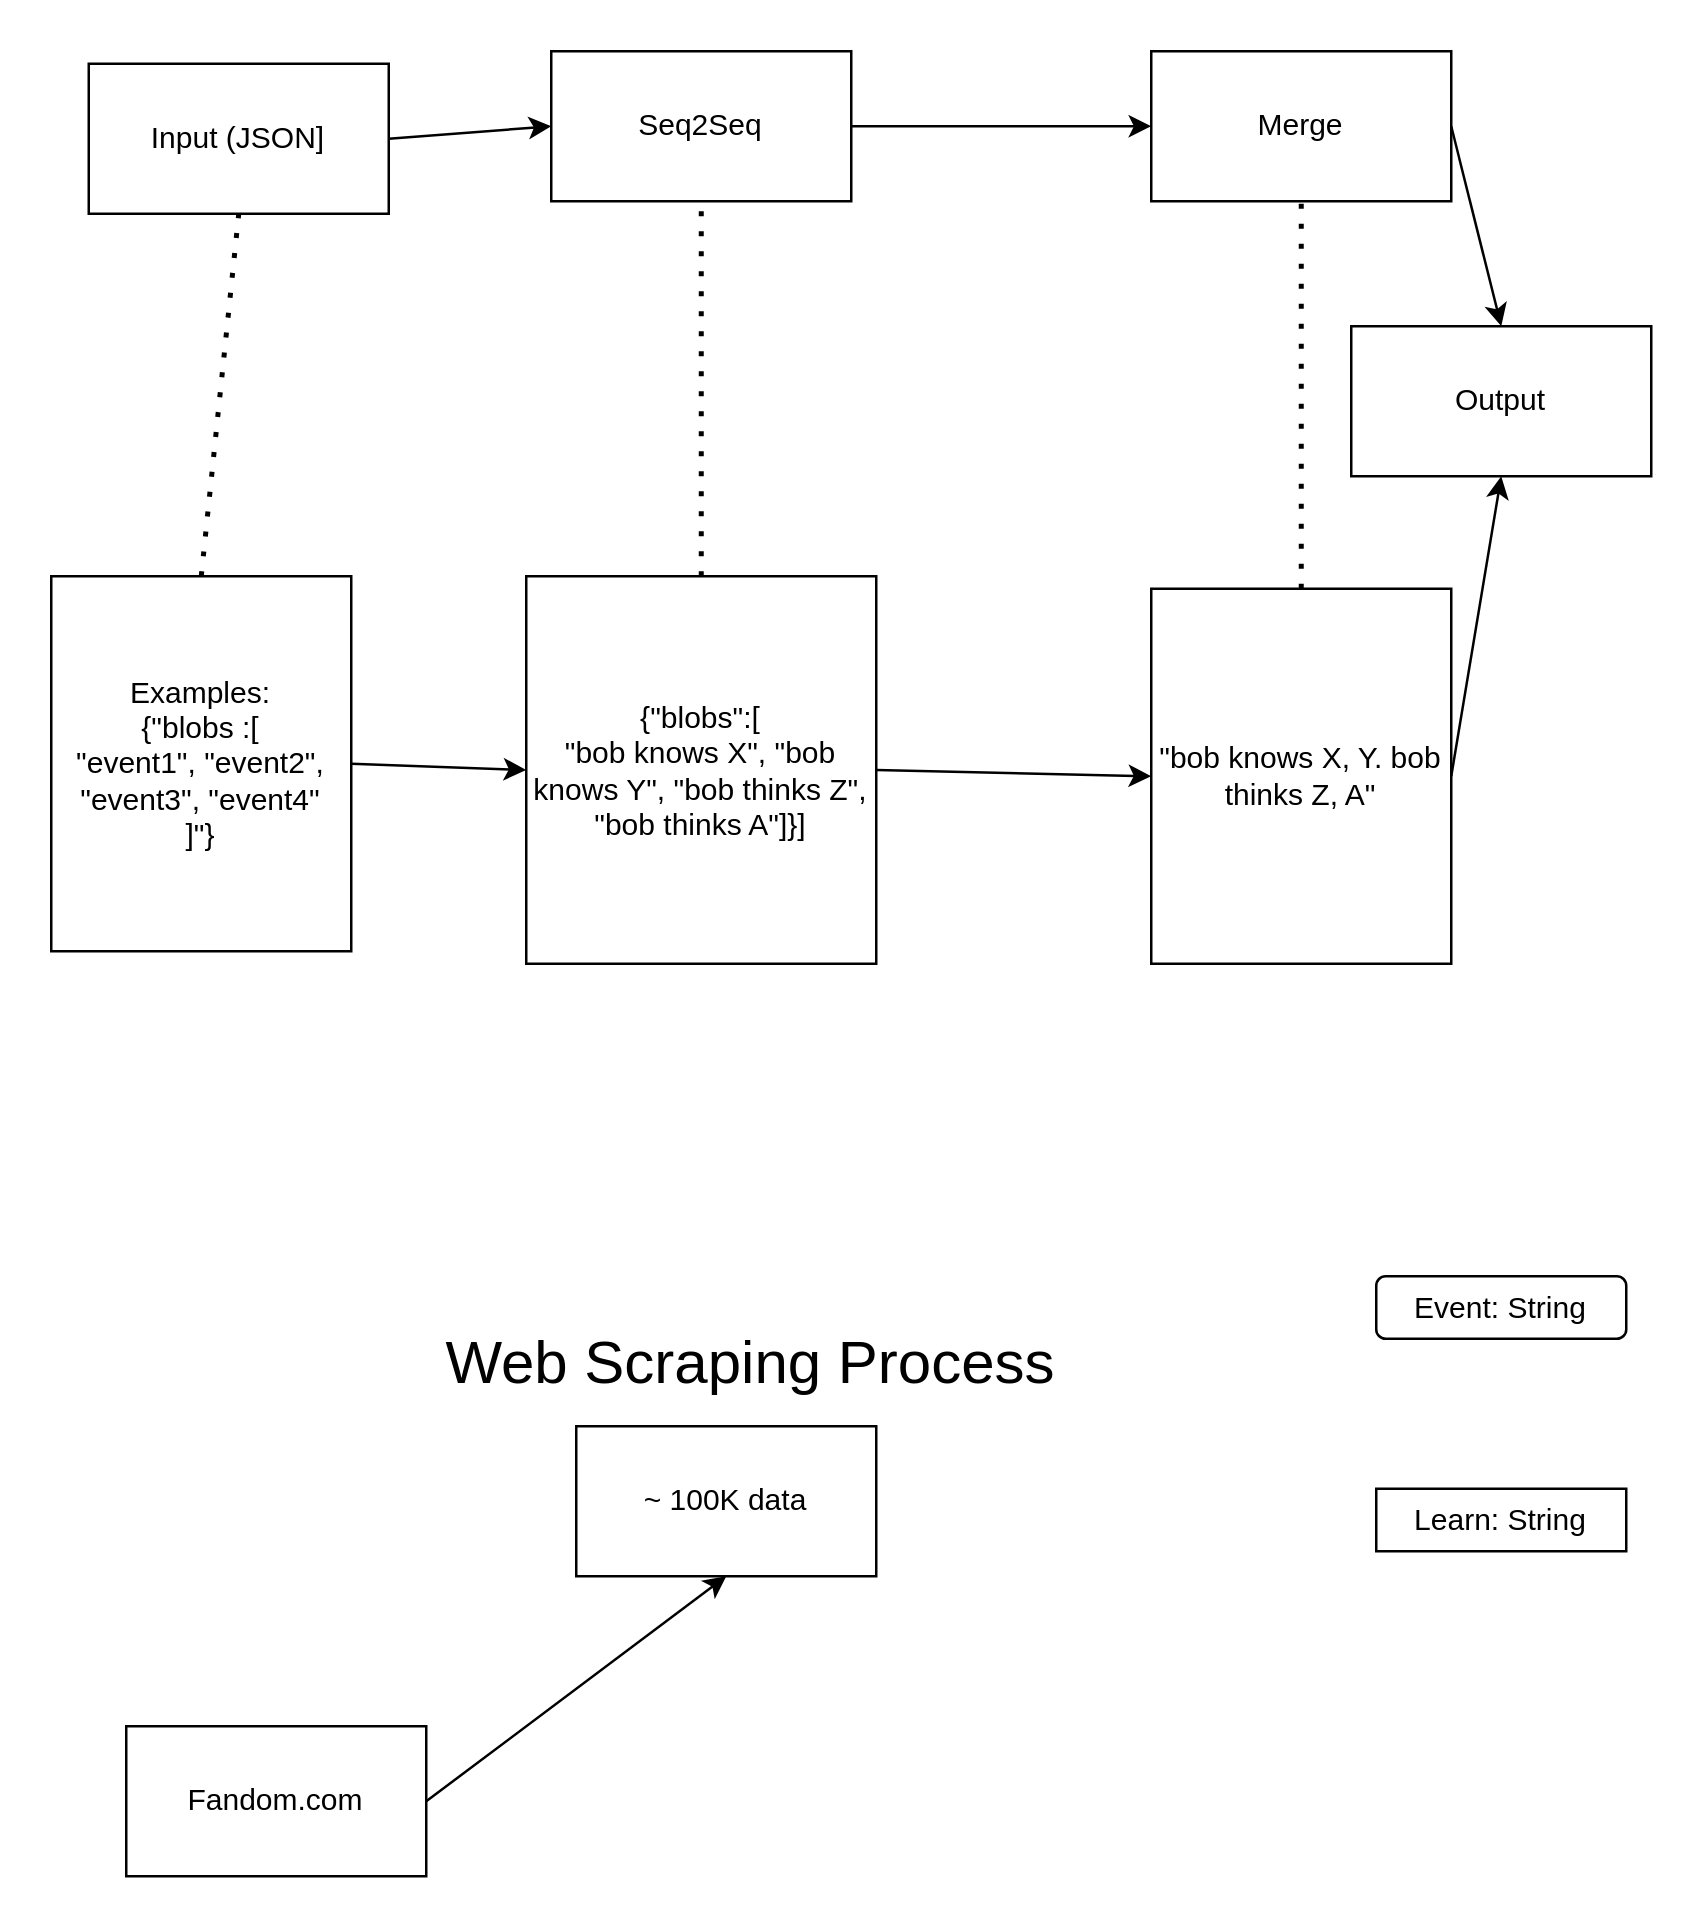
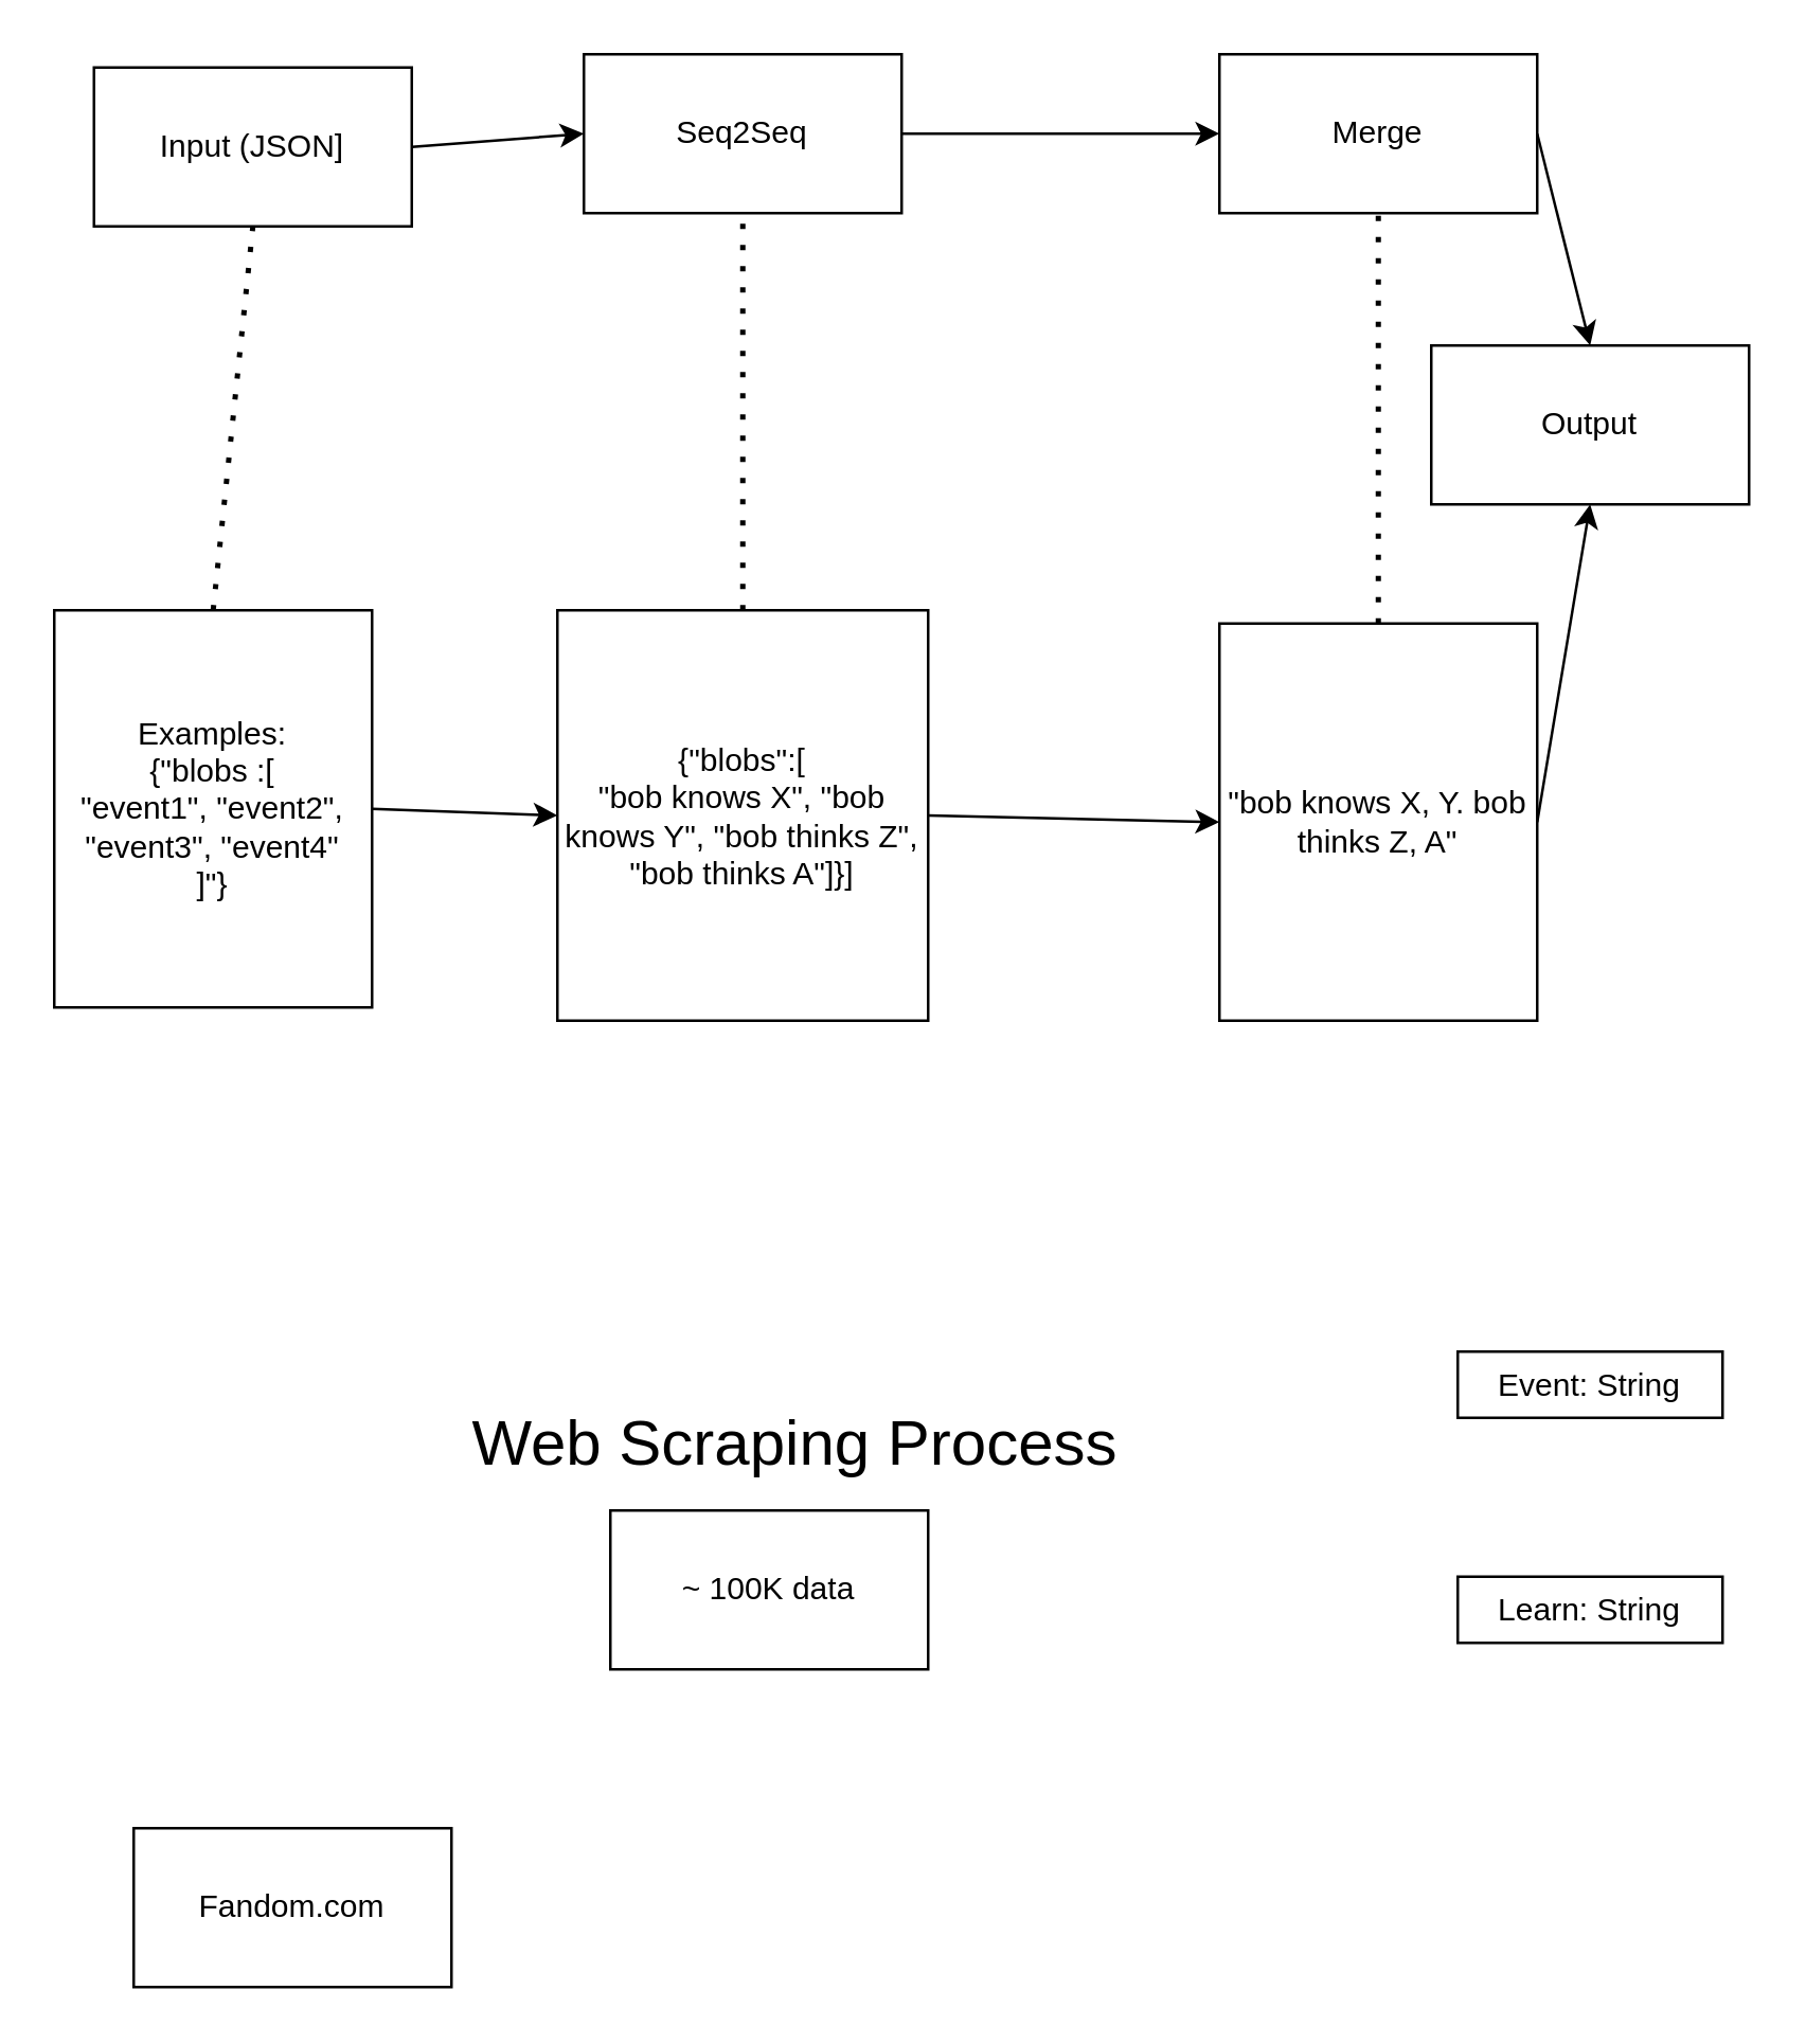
  <mxCell id="0" />
  <mxCell id="1" parent="0" />
  <mxCell id="2" style="edgeStyle=none;html=1;exitX=1;exitY=0.5;exitDx=0;exitDy=0;entryX=0;entryY=0.5;entryDx=0;entryDy=0;" parent="1" source="3" target="5" edge="1"><mxGeometry relative="1" as="geometry" /></mxCell>
  <mxCell id="3" value="Input (JSON]" style="rounded=0;whiteSpace=wrap;html=1;" parent="1" vertex="1"><mxGeometry x="35" y="25" width="120" height="60" as="geometry" /></mxCell>
  <mxCell id="4" style="edgeStyle=none;html=1;exitX=1;exitY=0.5;exitDx=0;exitDy=0;entryX=0;entryY=0.5;entryDx=0;entryDy=0;" parent="1" source="5" target="11" edge="1"><mxGeometry relative="1" as="geometry" /></mxCell>
  <mxCell id="5" value="Seq2Seq" style="rounded=0;whiteSpace=wrap;html=1;" parent="1" vertex="1"><mxGeometry x="220" y="20" width="120" height="60" as="geometry" /></mxCell>
  <mxCell id="6" value="Output" style="rounded=0;whiteSpace=wrap;html=1;" parent="1" vertex="1"><mxGeometry x="540" y="130" width="120" height="60" as="geometry" /></mxCell>
  <mxCell id="7" style="edgeStyle=none;html=1;exitX=1;exitY=0.5;exitDx=0;exitDy=0;entryX=0;entryY=0.5;entryDx=0;entryDy=0;" parent="1" source="8" target="13" edge="1"><mxGeometry relative="1" as="geometry"><mxPoint x="200" y="305" as="targetPoint" /></mxGeometry></mxCell>
  <mxCell id="8" value="Examples:&lt;br&gt;{&quot;blobs :[&lt;br&gt;&quot;event1&quot;, &quot;event2&quot;, &quot;event3&quot;, &quot;event4&quot;&lt;br&gt;]&quot;}" style="rounded=0;whiteSpace=wrap;html=1;" parent="1" vertex="1"><mxGeometry x="20" y="230" width="120" height="150" as="geometry" /></mxCell>
  <mxCell id="9" value="" style="endArrow=none;dashed=1;html=1;dashPattern=1 3;strokeWidth=2;exitX=0.5;exitY=0;exitDx=0;exitDy=0;entryX=0.5;entryY=1;entryDx=0;entryDy=0;" parent="1" source="8" target="3" edge="1"><mxGeometry width="50" height="50" relative="1" as="geometry"><mxPoint x="90" y="200" as="sourcePoint" /><mxPoint x="140" y="150" as="targetPoint" /></mxGeometry></mxCell>
  <mxCell id="10" style="edgeStyle=none;html=1;exitX=1;exitY=0.5;exitDx=0;exitDy=0;entryX=0.5;entryY=0;entryDx=0;entryDy=0;" parent="1" source="11" target="6" edge="1"><mxGeometry relative="1" as="geometry" /></mxCell>
  <mxCell id="11" value="Merge" style="rounded=0;whiteSpace=wrap;html=1;" parent="1" vertex="1"><mxGeometry x="460" y="20" width="120" height="60" as="geometry" /></mxCell>
  <mxCell id="12" style="edgeStyle=none;html=1;exitX=1;exitY=0.5;exitDx=0;exitDy=0;entryX=0;entryY=0.5;entryDx=0;entryDy=0;" parent="1" source="13" target="16" edge="1"><mxGeometry relative="1" as="geometry" /></mxCell>
  <mxCell id="13" value="{&quot;blobs&quot;:[&lt;br&gt;&quot;bob knows X&quot;, &quot;bob knows Y&quot;, &quot;bob thinks Z&quot;, &quot;bob thinks A&quot;]}]" style="rounded=0;whiteSpace=wrap;html=1;" parent="1" vertex="1"><mxGeometry x="210" y="230" width="140" height="155" as="geometry" /></mxCell>
  <mxCell id="14" value="" style="endArrow=none;dashed=1;html=1;dashPattern=1 3;strokeWidth=2;exitX=0.5;exitY=0;exitDx=0;exitDy=0;" parent="1" source="13" target="5" edge="1"><mxGeometry width="50" height="50" relative="1" as="geometry"><mxPoint x="300" y="270" as="sourcePoint" /><mxPoint x="310" y="170" as="targetPoint" /></mxGeometry></mxCell>
  <mxCell id="15" style="edgeStyle=none;html=1;exitX=1;exitY=0.5;exitDx=0;exitDy=0;entryX=0.5;entryY=1;entryDx=0;entryDy=0;" parent="1" source="16" target="6" edge="1"><mxGeometry relative="1" as="geometry" /></mxCell>
  <mxCell id="16" value="&quot;bob knows X, Y. bob thinks Z, A&quot;" style="rounded=0;whiteSpace=wrap;html=1;" parent="1" vertex="1"><mxGeometry x="460" y="235" width="120" height="150" as="geometry" /></mxCell>
  <mxCell id="17" value="" style="endArrow=none;dashed=1;html=1;dashPattern=1 3;strokeWidth=2;entryX=0.5;entryY=1;entryDx=0;entryDy=0;exitX=0.5;exitY=0;exitDx=0;exitDy=0;" parent="1" source="16" target="11" edge="1"><mxGeometry width="50" height="50" relative="1" as="geometry"><mxPoint x="450" y="140" as="sourcePoint" /><mxPoint x="500" y="90" as="targetPoint" /></mxGeometry></mxCell>
  <mxCell id="18" value="~ 100K data" style="rounded=0;whiteSpace=wrap;html=1;" vertex="1" parent="1"><mxGeometry x="230" y="570" width="120" height="60" as="geometry" /></mxCell>
  <mxCell id="19" value="&lt;font style=&quot;font-size: 24px;&quot;&gt;Web Scraping Process&lt;/font&gt;" style="text;html=1;strokeColor=none;fillColor=none;align=center;verticalAlign=middle;whiteSpace=wrap;rounded=0;" vertex="1" parent="1"><mxGeometry x="130" y="530" width="340" height="30" as="geometry" /></mxCell>
- <mxCell id="20" style="edgeStyle=none;html=1;exitX=1;exitY=0.5;exitDx=0;exitDy=0;entryX=0.5;entryY=1;entryDx=0;entryDy=0;fontSize=16;" edge="1" parent="1" source="21" target="18"><mxGeometry relative="1" as="geometry" /></mxCell>
  <mxCell id="21" value="Fandom.com" style="rounded=0;whiteSpace=wrap;html=1;" vertex="1" parent="1"><mxGeometry x="50" y="690" width="120" height="60" as="geometry" /></mxCell>
- <mxCell id="22" value="Event: String" style="whiteSpace=wrap;html=1;rounded=1;" vertex="1" parent="1"><mxGeometry x="550" y="510" width="100" height="25" as="geometry" /></mxCell>
+ <mxCell id="22" value="Event: String" style="rounded=0;whiteSpace=wrap;html=1;" vertex="1" parent="1"><mxGeometry x="550" y="510" width="100" height="25" as="geometry" /></mxCell>
  <mxCell id="23" value="Learn: String" style="rounded=0;whiteSpace=wrap;html=1;" vertex="1" parent="1"><mxGeometry x="550" y="595" width="100" height="25" as="geometry" /></mxCell>
